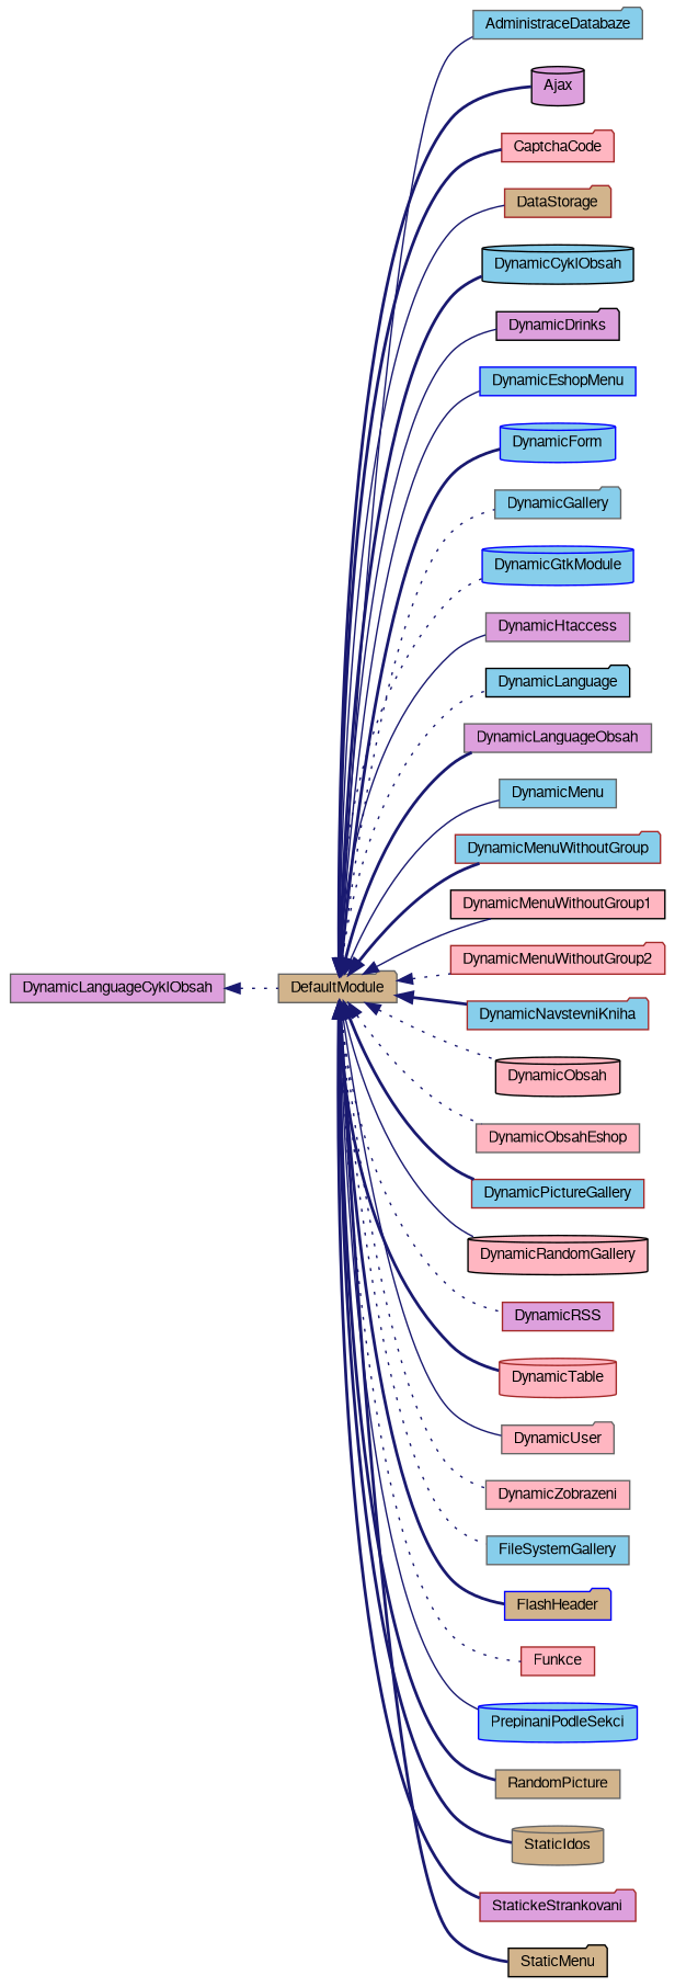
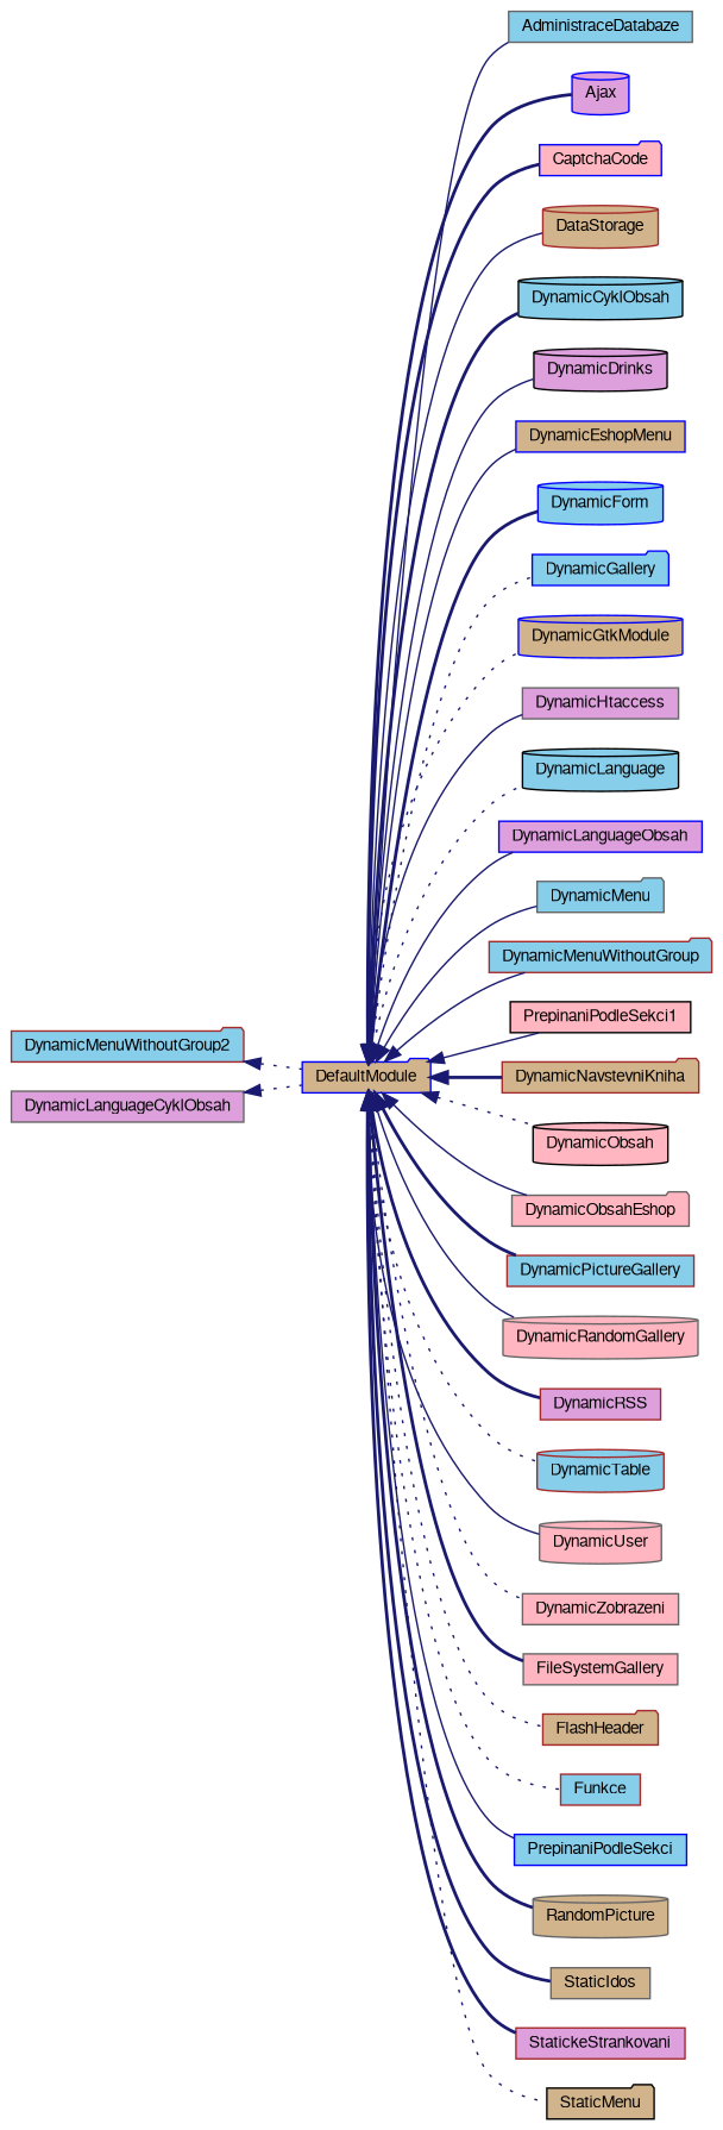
  digraph {
    rankdir=LR
    node [color=gray40 fillcolor=skyblue fontname=FreeSans fontsize=10 shape=folder style=filled]
    edge [color=midnightblue dir=back fontname=FreeSans fontsize=10 labelfontname=FreeSans labelfontsize=10 style=solid]
-   n1 [fillcolor=tan height=0.2 label=DefaultModule width=0.4]
-   n2 [height=0.2 label=AdministraceDatabaze width=0.4]
-   n3 [color=black fillcolor=plum height=0.2 label=Ajax shape=cylinder width=0.4]
-   n4 [color=brown fillcolor=lightpink height=0.2 label=CaptchaCode width=0.4]
-   n5 [color=brown fillcolor=tan height=0.2 label=DataStorage width=0.4]
+   n1 [color=blue fillcolor=tan height=0.2 label=DefaultModule width=0.4]
+   n2 [height=0.2 label=AdministraceDatabaze shape=box width=0.4]
+   n3 [color=blue fillcolor=plum height=0.2 label=Ajax shape=cylinder width=0.4]
+   n4 [color=blue fillcolor=lightpink height=0.2 label=CaptchaCode width=0.4]
+   n5 [color=brown fillcolor=tan height=0.2 label=DataStorage shape=cylinder width=0.4]
    n6 [color=black height=0.2 label=DynamicCyklObsah shape=cylinder width=0.4]
-   n7 [color=black fillcolor=plum height=0.2 label=DynamicDrinks width=0.4]
-   n8 [color=blue height=0.2 label=DynamicEshopMenu shape=box width=0.4]
+   n7 [color=black fillcolor=plum height=0.2 label=DynamicDrinks shape=cylinder width=0.4]
+   n8 [color=blue fillcolor=tan height=0.2 label=DynamicEshopMenu shape=box width=0.4]
    n9 [color=blue height=0.2 label=DynamicForm shape=cylinder width=0.4]
-   n10 [height=0.2 label=DynamicGallery width=0.4]
-   n11 [color=blue height=0.2 label=DynamicGtkModule shape=cylinder width=0.4]
+   n10 [color=blue height=0.2 label=DynamicGallery width=0.4]
+   n11 [color=blue fillcolor=tan height=0.2 label=DynamicGtkModule shape=cylinder width=0.4]
    n12 [fillcolor=plum height=0.2 label=DynamicHtaccess shape=box width=0.4]
-   n13 [color=black height=0.2 label=DynamicLanguage width=0.4]
-   n14 [fillcolor=plum height=0.2 label=DynamicLanguageObsah shape=box width=0.4]
-   n15 [height=0.2 label=DynamicMenu shape=box width=0.4]
+   n13 [color=black height=0.2 label=DynamicLanguage shape=cylinder width=0.4]
+   n14 [color=blue fillcolor=plum height=0.2 label=DynamicLanguageObsah shape=box width=0.4]
+   n15 [height=0.2 label=DynamicMenu width=0.4]
    n16 [color=brown height=0.2 label=DynamicMenuWithoutGroup width=0.4]
-   n17 [color=black fillcolor=lightpink height=0.2 label=DynamicMenuWithoutGroup1 shape=box width=0.4]
-   n18 [color=brown fillcolor=lightpink height=0.2 label=DynamicMenuWithoutGroup2 width=0.4]
-   n19 [color=brown height=0.2 label=DynamicNavstevniKniha width=0.4]
+   n17 [color=black fillcolor=lightpink height=0.2 label=PrepinaniPodleSekci1 shape=box width=0.4]
+   n18 [color=brown height=0.2 label=DynamicMenuWithoutGroup2 width=0.4]
+   n19 [color=brown fillcolor=tan height=0.2 label=DynamicNavstevniKniha width=0.4]
    n20 [color=black fillcolor=lightpink height=0.2 label=DynamicObsah shape=cylinder width=0.4]
-   n21 [fillcolor=lightpink height=0.2 label=DynamicObsahEshop shape=box width=0.4]
+   n21 [fillcolor=lightpink height=0.2 label=DynamicObsahEshop width=0.4]
    n22 [color=brown height=0.2 label=DynamicPictureGallery shape=box width=0.4]
-   n23 [color=black fillcolor=lightpink height=0.2 label=DynamicRandomGallery shape=cylinder width=0.4]
+   n23 [fillcolor=lightpink height=0.2 label=DynamicRandomGallery shape=cylinder width=0.4]
    n24 [color=brown fillcolor=plum height=0.2 label=DynamicRSS shape=box width=0.4]
-   n25 [color=brown fillcolor=lightpink height=0.2 label=DynamicTable shape=cylinder width=0.4]
-   n26 [fillcolor=lightpink height=0.2 label=DynamicUser width=0.4]
+   n25 [color=brown height=0.2 label=DynamicTable shape=cylinder width=0.4]
+   n26 [fillcolor=lightpink height=0.2 label=DynamicUser shape=cylinder width=0.4]
    n27 [fillcolor=lightpink height=0.2 label=DynamicZobrazeni shape=box width=0.4]
-   n28 [height=0.2 label=FileSystemGallery shape=box width=0.4]
-   n29 [color=blue fillcolor=tan height=0.2 label=FlashHeader width=0.4]
-   n30 [color=brown fillcolor=lightpink height=0.2 label=Funkce shape=box width=0.4]
-   n31 [color=blue height=0.2 label=PrepinaniPodleSekci shape=cylinder width=0.4]
-   n32 [fillcolor=tan height=0.2 label=RandomPicture shape=box width=0.4]
-   n33 [fillcolor=tan height=0.2 label=StaticIdos shape=cylinder width=0.4]
-   n34 [color=brown fillcolor=plum height=0.2 label=StatickeStrankovani width=0.4]
+   n28 [fillcolor=lightpink height=0.2 label=FileSystemGallery shape=box width=0.4]
+   n29 [color=brown fillcolor=tan height=0.2 label=FlashHeader width=0.4]
+   n30 [color=brown height=0.2 label=Funkce shape=box width=0.4]
+   n31 [color=blue height=0.2 label=PrepinaniPodleSekci shape=box width=0.4]
+   n32 [fillcolor=tan height=0.2 label=RandomPicture shape=cylinder width=0.4]
+   n33 [fillcolor=tan height=0.2 label=StaticIdos shape=box width=0.4]
+   n34 [color=brown fillcolor=plum height=0.2 label=StatickeStrankovani shape=box width=0.4]
    n35 [color=black fillcolor=tan height=0.2 label=StaticMenu width=0.4]
    n36 [fillcolor=plum height=0.2 label=DynamicLanguageCyklObsah shape=box width=0.4]
    n1 -> n2
    n1 -> n3 [style=bold]
    n1 -> n4 [style=bold]
    n1 -> n5
    n1 -> n6 [style=bold]
    n1 -> n7
    n1 -> n8
    n1 -> n9 [style=bold]
    n1 -> n10 [style=dotted]
    n1 -> n11 [style=dotted]
    n1 -> n12
    n1 -> n13 [style=dotted]
-   n1 -> n14 [style=bold]
+   n1 -> n14
    n1 -> n15
-   n1 -> n16 [style=bold]
+   n1 -> n16
    n1 -> n17
-   n1 -> n18 [style=dotted]
+   n18 -> n1 [style=dotted]
    n1 -> n19 [style=bold]
    n1 -> n20 [style=dotted]
-   n1 -> n21 [style=dotted]
+   n1 -> n21
    n1 -> n22 [style=bold]
    n1 -> n23
-   n1 -> n24 [style=dotted]
-   n1 -> n25 [style=bold]
+   n1 -> n24 [style=bold]
+   n1 -> n25 [style=dotted]
    n1 -> n26
    n1 -> n27 [style=dotted]
-   n1 -> n28 [style=dotted]
-   n1 -> n29 [style=bold]
+   n1 -> n28 [style=bold]
+   n1 -> n29 [style=dotted]
    n1 -> n30 [style=dotted]
    n1 -> n31
    n1 -> n32 [style=bold]
    n1 -> n33 [style=bold]
    n1 -> n34 [style=bold]
-   n1 -> n35 [style=bold]
+   n1 -> n35 [style=dotted]
    n36 -> n1 [style=dotted]
  }
